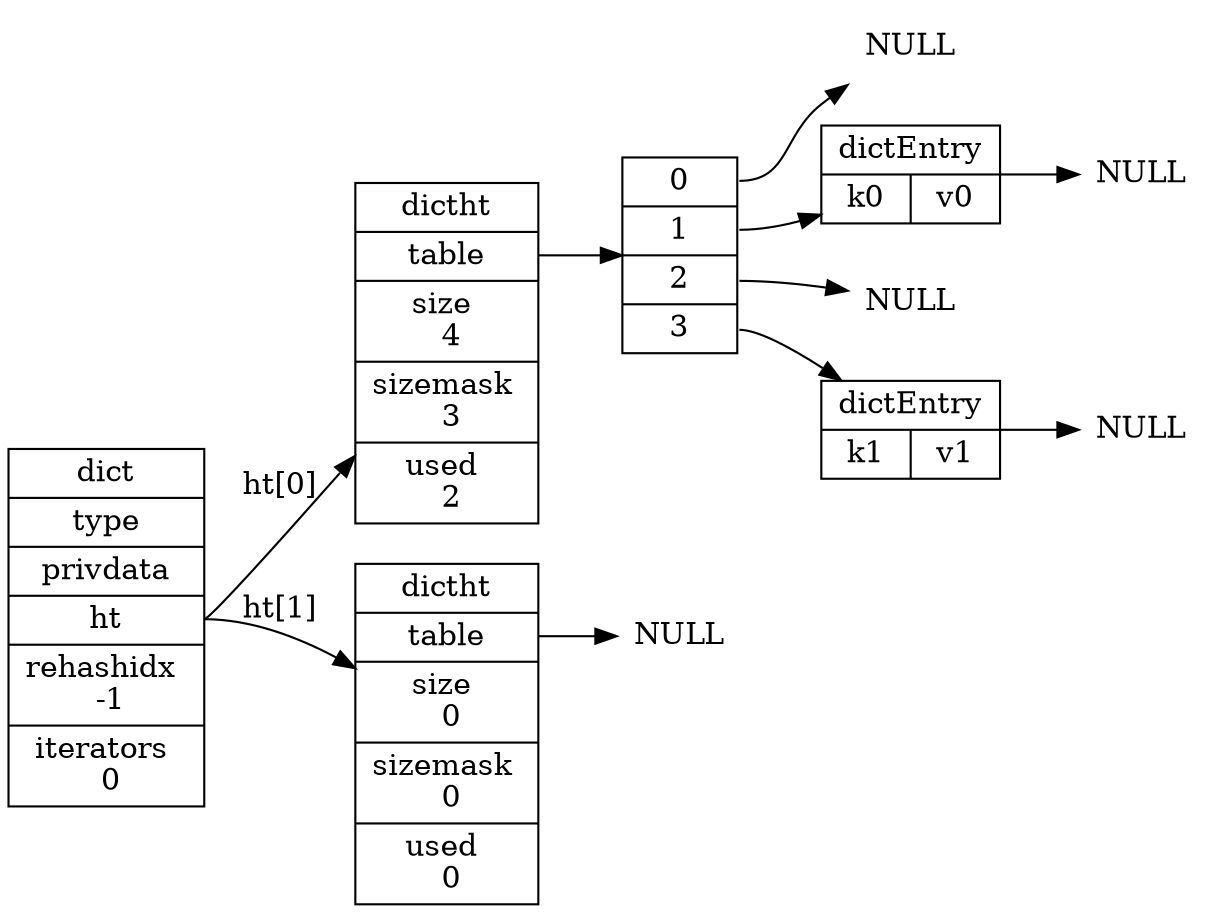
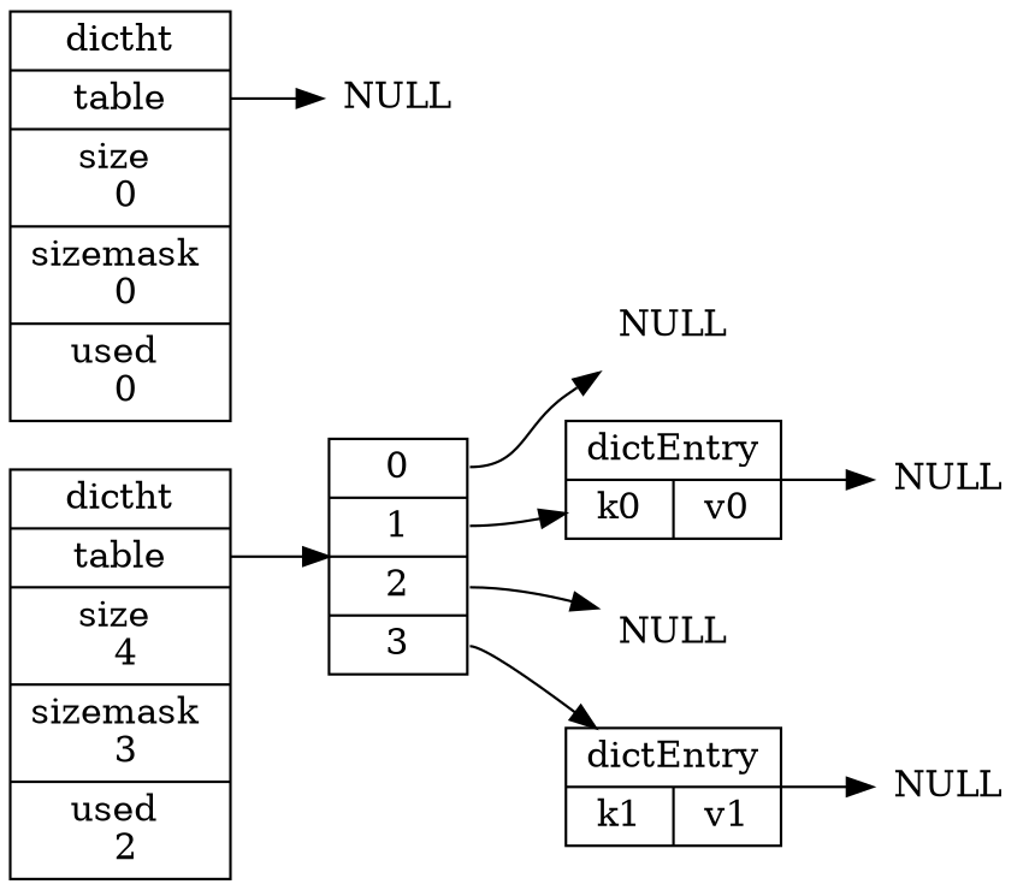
  digraph {
    rankdir=LR
    node [shape=record]
-   n1 [label=" <head> dict | type | privdata | <ht> ht | rehashidx \n -1 | iterators \n 0 "]
    n2 [label=" <head> dictht | <table> table | <size> size \n 4 | <sizemask> sizemask \n 3 | <used> used \n 2"]
    n3 [label=" <head> dictht | <table> table | <size> size \n 0 | <sizemask> sizemask \n 0 | <used> used \n 0"]
    n4 [label=" <0> 0 | <1> 1 | <2> 2 | <3> 3 "]
    n5 [label=NULL shape=plaintext]
    n6 [label=" <head> dictEntry | { k0 | v0 }"]
    n7 [label=" <head> dictEntry | { k1 | v1 }"]
    n8 [label=NULL shape=plaintext]
    n9 [label=NULL shape=plaintext]
    n10 [label=NULL shape=plaintext]
    n11 [label=NULL shape=plaintext]
-   n1 -> n2 [label="ht[0]" tailport=ht]
-   n1 -> n3 [label="ht[1]" tailport=ht]
    n2 -> n4 [tailport=table]
    n3 -> n5 [tailport=table]
    n4 -> n6 [tailport=1]
    n4 -> n7 [tailport=3]
    n4 -> n8 [tailport=0]
    n4 -> n9 [tailport=2]
    n6 -> n10
    n7 -> n11
  }
